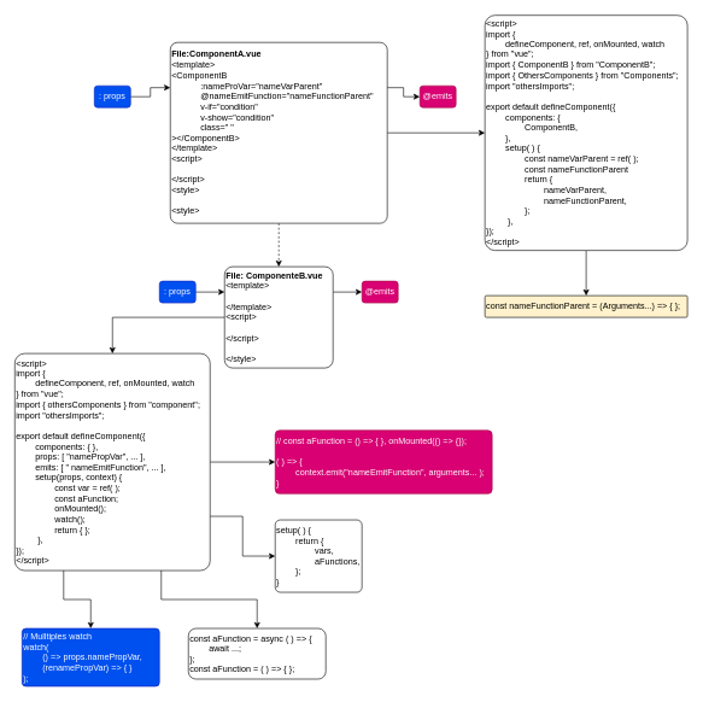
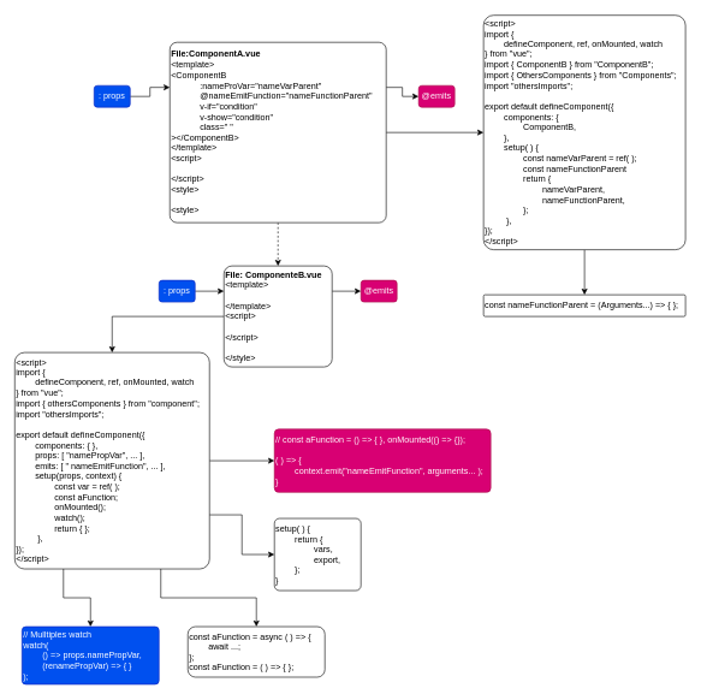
  <mxCell id="0" />
  <mxCell id="1" parent="0" />
  <mxCell id="2" style="edgeStyle=orthogonalEdgeStyle;rounded=0;orthogonalLoop=1;jettySize=auto;html=1;exitX=1;exitY=0.5;exitDx=0;exitDy=0;entryX=0;entryY=0.25;entryDx=0;entryDy=0;" edge="1" parent="1" source="3" target="16"><mxGeometry relative="1" as="geometry" /></mxCell>
  <mxCell id="3" value=": props" style="rounded=1;whiteSpace=wrap;html=1;fillColor=#0050ef;strokeColor=#001DBC;fontColor=#ffffff;" vertex="1" parent="1"><mxGeometry x="220" y="388" width="50" height="30" as="geometry" /></mxCell>
  <mxCell id="4" style="edgeStyle=orthogonalEdgeStyle;rounded=0;orthogonalLoop=1;jettySize=auto;html=1;exitX=1;exitY=0.5;exitDx=0;exitDy=0;entryX=0;entryY=0.5;entryDx=0;entryDy=0;" edge="1" parent="1" source="7" target="22"><mxGeometry relative="1" as="geometry" /></mxCell>
  <mxCell id="5" style="edgeStyle=orthogonalEdgeStyle;rounded=0;orthogonalLoop=1;jettySize=auto;html=1;exitX=1;exitY=0.25;exitDx=0;exitDy=0;entryX=0;entryY=0.5;entryDx=0;entryDy=0;" edge="1" parent="1" source="7" target="8"><mxGeometry relative="1" as="geometry" /></mxCell>
  <mxCell id="6" style="edgeStyle=orthogonalEdgeStyle;rounded=0;orthogonalLoop=1;jettySize=auto;html=1;exitX=0.5;exitY=1;exitDx=0;exitDy=0;entryX=0.5;entryY=0;entryDx=0;entryDy=0;dashed=1;" edge="1" parent="1" source="7" target="16"><mxGeometry relative="1" as="geometry" /></mxCell>
  <mxCell id="7" value="&lt;b&gt;File:ComponentA.vue&lt;/b&gt;&lt;br&gt;&amp;lt;template&amp;gt;&lt;br&gt;&amp;lt;ComponentB&lt;br&gt;&lt;blockquote style=&quot;margin: 0 0 0 40px; border: none; padding: 0px;&quot;&gt;:nameProVar=&quot;nameVarParent&quot;&lt;br&gt;@nameEmitFunction=&quot;nameFunctionParent&quot;&lt;br&gt;v-if=&quot;condition&quot;&lt;br&gt;v-show=&quot;condition&quot;&lt;br&gt;class=&quot; &quot;&lt;/blockquote&gt;&amp;gt;&amp;lt;/ComponentB&amp;gt;&lt;br&gt;&amp;lt;/template&amp;gt;&lt;br&gt;&amp;lt;script&amp;gt;&lt;br&gt;&lt;br&gt;&amp;lt;/script&amp;gt;&lt;br&gt;&amp;lt;style&amp;gt;&lt;br&gt;&lt;br&gt;&amp;lt;style&amp;gt;" style="rounded=1;whiteSpace=wrap;html=1;align=left;arcSize=4;" vertex="1" parent="1"><mxGeometry x="235" y="58" width="300" height="250" as="geometry" /></mxCell>
  <mxCell id="8" value="@emits" style="rounded=1;whiteSpace=wrap;html=1;fillColor=#d80073;fontColor=#ffffff;strokeColor=#A50040;" vertex="1" parent="1"><mxGeometry x="580" y="118" width="50" height="30" as="geometry" /></mxCell>
  <mxCell id="9" style="edgeStyle=orthogonalEdgeStyle;rounded=0;orthogonalLoop=1;jettySize=auto;html=1;exitX=1;exitY=0.75;exitDx=0;exitDy=0;entryX=0;entryY=0.5;entryDx=0;entryDy=0;" edge="1" parent="1" source="13" target="17"><mxGeometry relative="1" as="geometry" /></mxCell>
  <mxCell id="10" style="edgeStyle=orthogonalEdgeStyle;rounded=0;orthogonalLoop=1;jettySize=auto;html=1;exitX=0.75;exitY=1;exitDx=0;exitDy=0;" edge="1" parent="1" source="13" target="19"><mxGeometry relative="1" as="geometry" /></mxCell>
  <mxCell id="11" style="edgeStyle=orthogonalEdgeStyle;rounded=0;orthogonalLoop=1;jettySize=auto;html=1;exitX=1;exitY=0.5;exitDx=0;exitDy=0;entryX=0;entryY=0.5;entryDx=0;entryDy=0;" edge="1" parent="1" source="13" target="20"><mxGeometry relative="1" as="geometry" /></mxCell>
  <mxCell id="12" style="edgeStyle=orthogonalEdgeStyle;rounded=0;orthogonalLoop=1;jettySize=auto;html=1;exitX=0.25;exitY=1;exitDx=0;exitDy=0;" edge="1" parent="1" source="13" target="18"><mxGeometry relative="1" as="geometry" /></mxCell>
  <mxCell id="13" value="&lt;div&gt;&amp;lt;script&amp;gt;&lt;br&gt;import {&amp;nbsp;&lt;/div&gt;&lt;div&gt;&lt;span style=&quot;white-space: pre;&quot;&gt;&#09;&lt;/span&gt;defineComponent, ref, onMounted, watch&lt;br&gt;} from &quot;vue&quot;;&lt;br&gt;import { othersComponents } from &quot;component&quot;;&lt;br&gt;import &quot;othersImports&quot;;&lt;/div&gt;&lt;div&gt;&lt;br&gt;&lt;/div&gt;export default defineComponent({&lt;div&gt;&lt;span style=&quot;white-space: pre;&quot;&gt;&#09;&lt;/span&gt;components: { },&lt;/div&gt;&lt;div&gt;&lt;span style=&quot;white-space: pre;&quot;&gt;&#09;&lt;/span&gt;props: [ &quot;namePropVar&quot;, ... ],&lt;/div&gt;&lt;div&gt;&lt;span style=&quot;white-space: pre;&quot;&gt;&#09;&lt;/span&gt;emits: [ &quot; nameEmitFunction&quot;, ... ],&lt;br&gt;&lt;span style=&quot;white-space: pre;&quot;&gt;&#09;&lt;/span&gt;setup(props, context) {&lt;br&gt;&lt;span style=&quot;white-space: pre;&quot;&gt;&#09;&lt;/span&gt;&lt;span style=&quot;white-space: pre;&quot;&gt;&#09;&lt;/span&gt;const var = ref( );&lt;br&gt;&lt;span style=&quot;white-space: pre;&quot;&gt;&#09;&lt;/span&gt;&lt;span style=&quot;white-space: pre;&quot;&gt;&#09;&lt;/span&gt;const aFunction;&lt;br&gt;&lt;span style=&quot;white-space: pre;&quot;&gt;&#09;&lt;/span&gt;&lt;span style=&quot;white-space: pre;&quot;&gt;&#09;&lt;/span&gt;onMounted();&lt;br&gt;&lt;span style=&quot;white-space: pre;&quot;&gt;&#09;&lt;/span&gt;&lt;span style=&quot;white-space: pre;&quot;&gt;&#09;&lt;/span&gt;watch();&lt;br&gt;&lt;span style=&quot;white-space: pre;&quot;&gt;&#09;&lt;/span&gt;&lt;span style=&quot;white-space: pre;&quot;&gt;&#09;&lt;/span&gt;return { };&lt;/div&gt;&lt;div&gt;&lt;span style=&quot;white-space: pre;&quot;&gt;&#09;&lt;/span&gt;&amp;nbsp;&lt;span style=&quot;background-color: initial;&quot;&gt;},&lt;/span&gt;&lt;/div&gt;&lt;div&gt;});&lt;br&gt;&amp;lt;/script&amp;gt;&lt;/div&gt;" style="rounded=1;whiteSpace=wrap;html=1;align=left;arcSize=5;" vertex="1" parent="1"><mxGeometry x="20" y="488" width="270" height="300" as="geometry" /></mxCell>
  <mxCell id="14" style="edgeStyle=orthogonalEdgeStyle;rounded=0;orthogonalLoop=1;jettySize=auto;html=1;exitX=0;exitY=0.5;exitDx=0;exitDy=0;entryX=0.5;entryY=0;entryDx=0;entryDy=0;" edge="1" parent="1" source="16" target="13"><mxGeometry relative="1" as="geometry" /></mxCell>
  <mxCell id="15" style="edgeStyle=orthogonalEdgeStyle;rounded=0;orthogonalLoop=1;jettySize=auto;html=1;exitX=1;exitY=0.25;exitDx=0;exitDy=0;entryX=0;entryY=0.5;entryDx=0;entryDy=0;" edge="1" parent="1" source="16" target="26"><mxGeometry relative="1" as="geometry" /></mxCell>
  <mxCell id="16" value="&lt;b&gt;File: ComponenteB.vue&lt;/b&gt;&lt;br&gt;&amp;lt;template&amp;gt;&lt;br&gt;&lt;div style=&quot;&quot;&gt;&lt;span style=&quot;background-color: initial;&quot;&gt;&lt;br&gt;&amp;lt;/template&amp;gt;&lt;br&gt;&amp;lt;script&amp;gt;&lt;br&gt;&lt;br&gt;&amp;lt;/script&amp;gt;&lt;/span&gt;&lt;/div&gt;&lt;div style=&quot;&quot;&gt;&lt;span style=&quot;background-color: initial;&quot;&gt;&lt;br&gt;&amp;lt;/style&amp;gt;&lt;/span&gt;&lt;/div&gt;" style="rounded=1;whiteSpace=wrap;html=1;align=left;arcSize=8;" vertex="1" parent="1"><mxGeometry x="310" y="368" width="150" height="140" as="geometry" /></mxCell>
- <mxCell id="17" value="setup( ) {&lt;div&gt;&lt;span style=&quot;white-space: pre;&quot;&gt;&#09;&lt;/span&gt;return {&lt;/div&gt;&lt;div&gt;&lt;span style=&quot;white-space: pre;&quot;&gt;&#09;&lt;/span&gt;&lt;span style=&quot;white-space: pre;&quot;&gt;&#09;&lt;/span&gt;vars,&lt;/div&gt;&lt;div&gt;&lt;span style=&quot;white-space: pre;&quot;&gt;&#09;&lt;/span&gt;&lt;span style=&quot;white-space: pre;&quot;&gt;&#09;&lt;/span&gt;aFunctions,&lt;span style=&quot;white-space: pre;&quot;&gt;&#09;&lt;/span&gt;&lt;span style=&quot;white-space: pre;&quot;&gt;&#09;&lt;/span&gt;&lt;br&gt;&lt;/div&gt;&lt;div&gt;&lt;span style=&quot;white-space: pre;&quot;&gt;&#09;&lt;/span&gt;};&lt;br&gt;&lt;/div&gt;&lt;div&gt;}&lt;/div&gt;" style="rounded=1;whiteSpace=wrap;html=1;align=left;arcSize=7;" vertex="1" parent="1"><mxGeometry x="380" y="718" width="120" height="100" as="geometry" /></mxCell>
+ <mxCell id="17" value="setup( ) {&lt;div&gt;&lt;span style=&quot;white-space: pre;&quot;&gt;&#09;&lt;/span&gt;return {&lt;/div&gt;&lt;div&gt;&lt;span style=&quot;white-space: pre;&quot;&gt;&#09;&lt;/span&gt;&lt;span style=&quot;white-space: pre;&quot;&gt;&#09;&lt;/span&gt;vars,&lt;/div&gt;&lt;div&gt;&lt;span style=&quot;white-space: pre;&quot;&gt;&#09;&lt;/span&gt;&lt;span style=&quot;white-space: pre;&quot;&gt;&#09;&lt;/span&gt;export,&lt;span style=&quot;white-space: pre;&quot;&gt;&#09;&lt;/span&gt;&lt;span style=&quot;white-space: pre;&quot;&gt;&#09;&lt;/span&gt;&lt;br&gt;&lt;/div&gt;&lt;div&gt;&lt;span style=&quot;white-space: pre;&quot;&gt;&#09;&lt;/span&gt;};&lt;br&gt;&lt;/div&gt;&lt;div&gt;}&lt;/div&gt;" style="rounded=1;whiteSpace=wrap;html=1;align=left;arcSize=7;" vertex="1" parent="1"><mxGeometry x="380" y="718" width="120" height="100" as="geometry" /></mxCell>
  <mxCell id="18" value="// Mulltiples watch&lt;br&gt;watch( &lt;br&gt;&lt;span style=&quot;white-space: pre;&quot;&gt;&#09;&lt;/span&gt;() =&amp;gt; props.namePropVar,&lt;br&gt;&lt;span style=&quot;white-space: pre;&quot;&gt;&#09;&lt;/span&gt;(renamePropVar) =&amp;gt; { }&lt;br&gt;)&lt;span style=&quot;background-color: initial;&quot;&gt;;&lt;/span&gt;" style="rounded=1;whiteSpace=wrap;html=1;align=left;arcSize=7;fillColor=#0050ef;fontColor=#ffffff;strokeColor=#001DBC;" vertex="1" parent="1"><mxGeometry x="30" y="868" width="190" height="80" as="geometry" /></mxCell>
  <mxCell id="19" value="&lt;div&gt;const aFunction = async ( ) =&amp;gt; {&lt;br&gt;&lt;span style=&quot;white-space: pre;&quot;&gt;&#09;&lt;/span&gt;await ...;&lt;br&gt;};&lt;/div&gt;const aFunction = ( ) =&amp;gt; { };" style="rounded=1;whiteSpace=wrap;html=1;align=left;" vertex="1" parent="1"><mxGeometry x="260" y="868" width="190" height="70" as="geometry" /></mxCell>
  <mxCell id="20" value="// const aFunction = () =&amp;gt; { }, onMounted(() =&amp;gt; {});&lt;br&gt;&lt;br&gt;( ) =&amp;gt; {&lt;br&gt;&lt;span style=&quot;white-space: pre;&quot;&gt;&#09;&lt;/span&gt;context.emit(&quot;nameEmitFunction&quot;, arguments... );&lt;br&gt;&lt;div&gt;}&lt;/div&gt;" style="rounded=1;whiteSpace=wrap;html=1;align=left;arcSize=7;fillColor=#d80073;fontColor=#ffffff;strokeColor=#A50040;" vertex="1" parent="1"><mxGeometry x="380" y="594.25" width="300" height="87.5" as="geometry" /></mxCell>
  <mxCell id="21" style="edgeStyle=orthogonalEdgeStyle;rounded=0;orthogonalLoop=1;jettySize=auto;html=1;exitX=0.5;exitY=1;exitDx=0;exitDy=0;" edge="1" parent="1" source="22" target="23"><mxGeometry relative="1" as="geometry" /></mxCell>
  <mxCell id="22" value="&lt;div&gt;&amp;lt;script&amp;gt;&lt;br&gt;import {&amp;nbsp;&lt;/div&gt;&lt;div&gt;&lt;span style=&quot;white-space: pre;&quot;&gt;&#09;&lt;/span&gt;defineComponent, ref, onMounted, watch&lt;br&gt;} from &quot;vue&quot;;&lt;br&gt;import { ComponentB } from &quot;ComponentB&quot;;&lt;br&gt;import { OthersComponents } from &quot;Components&quot;;&lt;br&gt;import &quot;othersImports&quot;;&lt;/div&gt;&lt;div&gt;&lt;br&gt;&lt;/div&gt;export default defineComponent({&lt;div&gt;&lt;span style=&quot;white-space: pre;&quot;&gt;&#09;&lt;/span&gt;components: {&lt;br&gt;&lt;span style=&quot;white-space: pre;&quot;&gt;&#09;&lt;span style=&quot;white-space: pre;&quot;&gt;&#09;&lt;/span&gt;C&lt;/span&gt;omponentB,&lt;br&gt;&lt;span style=&quot;white-space: pre;&quot;&gt;&#09;&lt;/span&gt;},&lt;/div&gt;&lt;div&gt;&lt;span style=&quot;white-space: pre;&quot;&gt;&#09;&lt;/span&gt;setup( ) {&lt;br&gt;&lt;span style=&quot;white-space: pre;&quot;&gt;&#09;&lt;/span&gt;&lt;span style=&quot;white-space: pre;&quot;&gt;&#09;&lt;/span&gt;const nameVarParent = ref( );&lt;br&gt;&lt;span style=&quot;white-space: pre;&quot;&gt;&#09;&lt;/span&gt;&lt;span style=&quot;white-space: pre;&quot;&gt;&#09;&lt;/span&gt;const nameFunctionParent&lt;br&gt;&lt;span style=&quot;white-space: pre;&quot;&gt;&#09;&lt;/span&gt;&lt;span style=&quot;white-space: pre;&quot;&gt;&#09;&lt;/span&gt;return {&lt;br&gt;&lt;span style=&quot;white-space: pre;&quot;&gt;&#09;&lt;/span&gt;&lt;span style=&quot;white-space: pre;&quot;&gt;&#09;&lt;span style=&quot;white-space: pre;&quot;&gt;&#09;&lt;/span&gt;nameVarParent,&lt;/span&gt;&lt;br&gt;&lt;span style=&quot;white-space: pre;&quot;&gt;&#09;&lt;/span&gt;&lt;span style=&quot;white-space: pre;&quot;&gt;&#09;&lt;/span&gt;&lt;span style=&quot;white-space: pre;&quot;&gt;&#09;&lt;/span&gt;nameFunctionParent,&lt;br&gt;&lt;/div&gt;&lt;div&gt;&lt;span style=&quot;white-space: pre;&quot;&gt;&#09;&lt;/span&gt;&lt;span style=&quot;white-space: pre;&quot;&gt;&#09;&lt;/span&gt;};&lt;/div&gt;&lt;div&gt;&lt;span style=&quot;white-space: pre;&quot;&gt;&#09;&lt;/span&gt;&amp;nbsp;&lt;span style=&quot;background-color: initial;&quot;&gt;},&lt;/span&gt;&lt;/div&gt;&lt;div&gt;});&lt;br&gt;&amp;lt;/script&amp;gt;&lt;/div&gt;" style="rounded=1;whiteSpace=wrap;html=1;align=left;arcSize=5;" vertex="1" parent="1"><mxGeometry x="670" y="20.5" width="280" height="325" as="geometry" /></mxCell>
- <mxCell id="23" value="const nameFunctionParent = (Arguments...) =&amp;gt; { };" style="rounded=1;whiteSpace=wrap;html=1;align=left;arcSize=7;fillColor=#fff2cc;" vertex="1" parent="1"><mxGeometry x="670" y="408" width="280" height="30" as="geometry" /></mxCell>
+ <mxCell id="23" value="const nameFunctionParent = (Arguments...) =&amp;gt; { };" style="rounded=1;whiteSpace=wrap;html=1;align=left;arcSize=7;" vertex="1" parent="1"><mxGeometry x="670" y="408" width="280" height="30" as="geometry" /></mxCell>
  <mxCell id="24" style="edgeStyle=orthogonalEdgeStyle;rounded=0;orthogonalLoop=1;jettySize=auto;html=1;exitX=1;exitY=0.5;exitDx=0;exitDy=0;entryX=0;entryY=0.25;entryDx=0;entryDy=0;" edge="1" parent="1" source="25" target="7"><mxGeometry relative="1" as="geometry" /></mxCell>
  <mxCell id="25" value=": props" style="rounded=1;whiteSpace=wrap;html=1;fillColor=#0050ef;strokeColor=#001DBC;fontColor=#ffffff;" vertex="1" parent="1"><mxGeometry x="130" y="118" width="50" height="30" as="geometry" /></mxCell>
  <mxCell id="26" value="@emits" style="rounded=1;whiteSpace=wrap;html=1;fillColor=#d80073;fontColor=#ffffff;strokeColor=#A50040;" vertex="1" parent="1"><mxGeometry x="500" y="388" width="50" height="30" as="geometry" /></mxCell>
